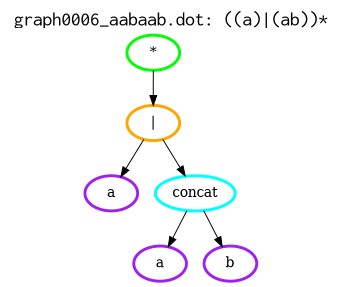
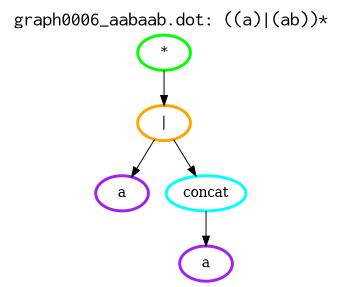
  digraph {
    fontname=Courier
    fontsize=20
    label="graph0006_aabaab.dot: ((a)|(ab))*"
    labelloc=t
    node [color=purple penwidth=3]
    n1 [color=green label="*"]
    n2 [color=orange label="|"]
    n3 [label=a]
    n4 [color=cyan label=concat]
    n5 [label=a]
-   n6 [label=b]
    n1 -> n2
    n2 -> n3
    n2 -> n4
    n4 -> n5
-   n4 -> n6
  }
